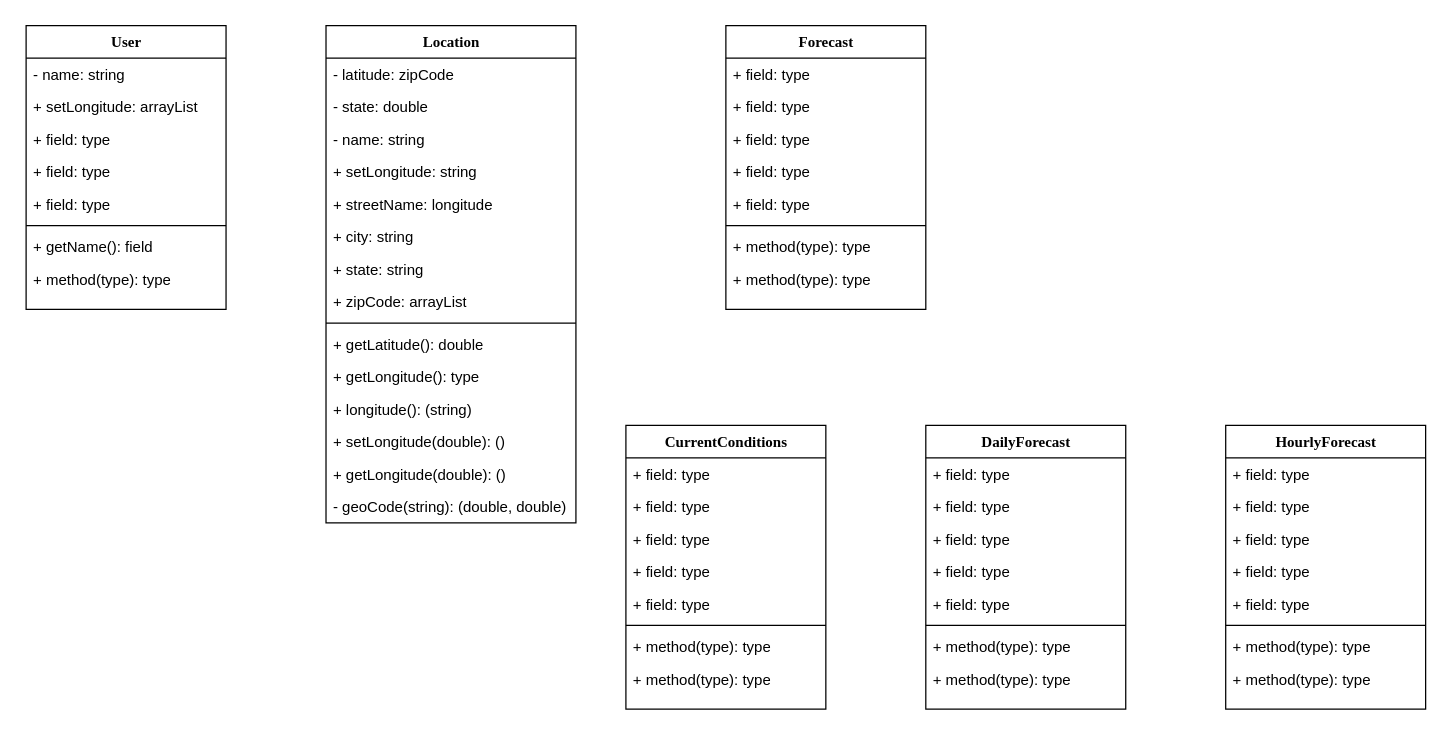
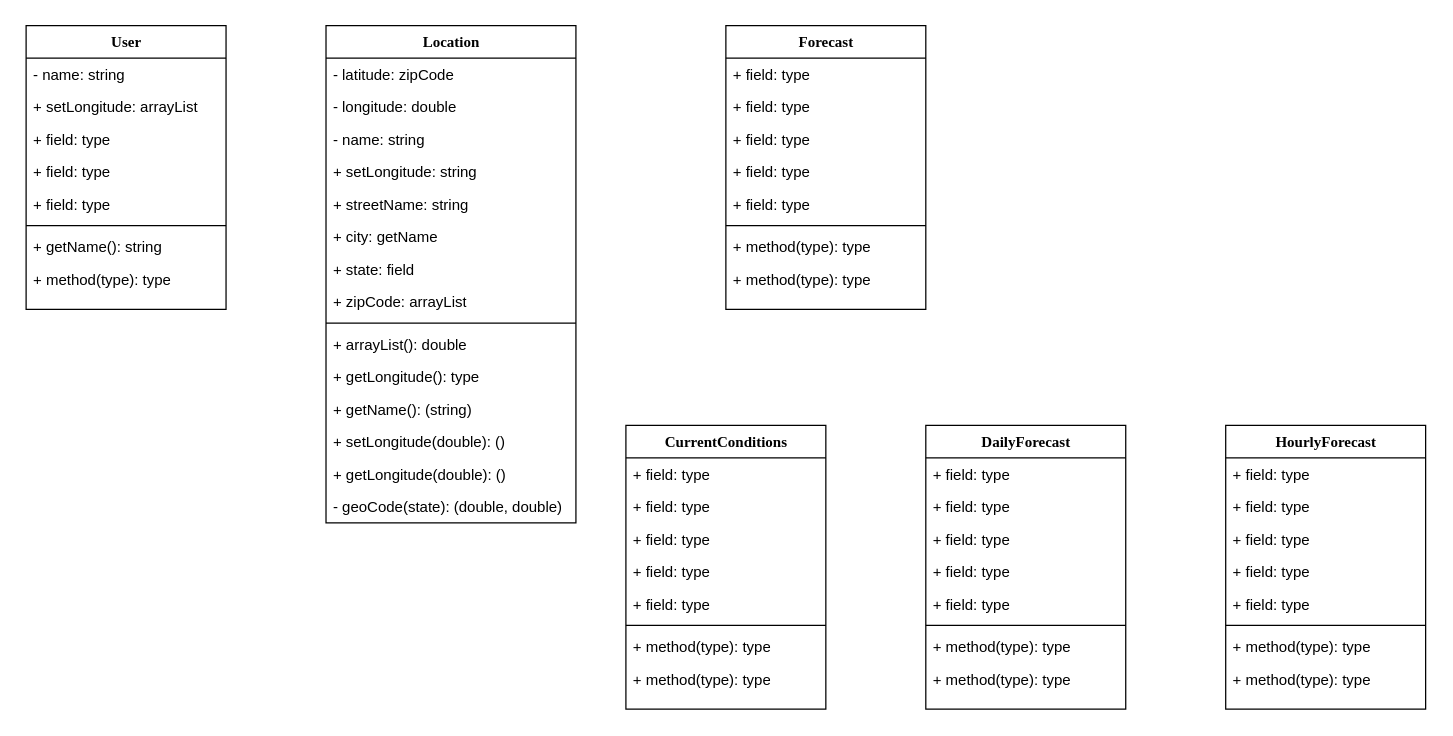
  <mxCell id="0" />
  <mxCell id="1" parent="0" />
  <mxCell id="2" value="User" style="swimlane;html=1;fontStyle=1;align=center;verticalAlign=top;childLayout=stackLayout;horizontal=1;startSize=26;horizontalStack=0;resizeParent=1;resizeLast=0;collapsible=1;marginBottom=0;swimlaneFillColor=#ffffff;rounded=0;shadow=0;comic=0;labelBackgroundColor=none;strokeWidth=1;fillColor=none;fontFamily=Verdana;fontSize=12" vertex="1" parent="1"><mxGeometry x="20" y="20" width="160" height="227" as="geometry" /></mxCell>
  <mxCell id="3" value="- name: string" style="text;html=1;strokeColor=none;fillColor=none;align=left;verticalAlign=top;spacingLeft=4;spacingRight=4;whiteSpace=wrap;overflow=hidden;rotatable=0;points=[[0,0.5],[1,0.5]];portConstraint=eastwest;" vertex="1" parent="2"><mxGeometry y="26" width="160" height="26" as="geometry" /></mxCell>
  <mxCell id="4" value="+ setLongitude: arrayList" style="text;html=1;strokeColor=none;fillColor=none;align=left;verticalAlign=top;spacingLeft=4;spacingRight=4;whiteSpace=wrap;overflow=hidden;rotatable=0;points=[[0,0.5],[1,0.5]];portConstraint=eastwest;" vertex="1" parent="2"><mxGeometry y="52" width="160" height="26" as="geometry" /></mxCell>
  <mxCell id="5" value="+ field: type" style="text;html=1;strokeColor=none;fillColor=none;align=left;verticalAlign=top;spacingLeft=4;spacingRight=4;whiteSpace=wrap;overflow=hidden;rotatable=0;points=[[0,0.5],[1,0.5]];portConstraint=eastwest;" vertex="1" parent="2"><mxGeometry y="78" width="160" height="26" as="geometry" /></mxCell>
  <mxCell id="6" value="+ field: type" style="text;html=1;strokeColor=none;fillColor=none;align=left;verticalAlign=top;spacingLeft=4;spacingRight=4;whiteSpace=wrap;overflow=hidden;rotatable=0;points=[[0,0.5],[1,0.5]];portConstraint=eastwest;" vertex="1" parent="2"><mxGeometry y="104" width="160" height="26" as="geometry" /></mxCell>
  <mxCell id="7" value="+ field: type" style="text;html=1;strokeColor=none;fillColor=none;align=left;verticalAlign=top;spacingLeft=4;spacingRight=4;whiteSpace=wrap;overflow=hidden;rotatable=0;points=[[0,0.5],[1,0.5]];portConstraint=eastwest;" vertex="1" parent="2"><mxGeometry y="130" width="160" height="26" as="geometry" /></mxCell>
  <mxCell id="8" value="" style="line;html=1;strokeWidth=1;fillColor=none;align=left;verticalAlign=middle;spacingTop=-1;spacingLeft=3;spacingRight=3;rotatable=0;labelPosition=right;points=[];portConstraint=eastwest;" vertex="1" parent="2"><mxGeometry y="156" width="160" height="8" as="geometry" /></mxCell>
- <mxCell id="9" value="+ getName(): field" style="text;html=1;strokeColor=none;fillColor=none;align=left;verticalAlign=top;spacingLeft=4;spacingRight=4;whiteSpace=wrap;overflow=hidden;rotatable=0;points=[[0,0.5],[1,0.5]];portConstraint=eastwest;" vertex="1" parent="2"><mxGeometry y="164" width="160" height="26" as="geometry" /></mxCell>
+ <mxCell id="9" value="+ getName(): string" style="text;html=1;strokeColor=none;fillColor=none;align=left;verticalAlign=top;spacingLeft=4;spacingRight=4;whiteSpace=wrap;overflow=hidden;rotatable=0;points=[[0,0.5],[1,0.5]];portConstraint=eastwest;" vertex="1" parent="2"><mxGeometry y="164" width="160" height="26" as="geometry" /></mxCell>
  <mxCell id="10" value="+ method(type): type" style="text;html=1;strokeColor=none;fillColor=none;align=left;verticalAlign=top;spacingLeft=4;spacingRight=4;whiteSpace=wrap;overflow=hidden;rotatable=0;points=[[0,0.5],[1,0.5]];portConstraint=eastwest;" vertex="1" parent="2"><mxGeometry y="190" width="160" height="26" as="geometry" /></mxCell>
  <mxCell id="11" value="Location" style="swimlane;html=1;fontStyle=1;align=center;verticalAlign=top;childLayout=stackLayout;horizontal=1;startSize=26;horizontalStack=0;resizeParent=1;resizeLast=0;collapsible=1;marginBottom=0;swimlaneFillColor=#ffffff;rounded=0;shadow=0;comic=0;labelBackgroundColor=none;strokeWidth=1;fillColor=none;fontFamily=Verdana;fontSize=12" vertex="1" parent="1"><mxGeometry x="260" y="20" width="200" height="398" as="geometry" /></mxCell>
  <mxCell id="12" value="- latitude: zipCode" style="text;html=1;strokeColor=none;fillColor=none;align=left;verticalAlign=top;spacingLeft=4;spacingRight=4;whiteSpace=wrap;overflow=hidden;rotatable=0;points=[[0,0.5],[1,0.5]];portConstraint=eastwest;" vertex="1" parent="11"><mxGeometry y="26" width="200" height="26" as="geometry" /></mxCell>
- <mxCell id="13" value="- state: double" style="text;html=1;strokeColor=none;fillColor=none;align=left;verticalAlign=top;spacingLeft=4;spacingRight=4;whiteSpace=wrap;overflow=hidden;rotatable=0;points=[[0,0.5],[1,0.5]];portConstraint=eastwest;" vertex="1" parent="11"><mxGeometry y="52" width="200" height="26" as="geometry" /></mxCell>
+ <mxCell id="13" value="- longitude: double" style="text;html=1;strokeColor=none;fillColor=none;align=left;verticalAlign=top;spacingLeft=4;spacingRight=4;whiteSpace=wrap;overflow=hidden;rotatable=0;points=[[0,0.5],[1,0.5]];portConstraint=eastwest;" vertex="1" parent="11"><mxGeometry y="52" width="200" height="26" as="geometry" /></mxCell>
  <mxCell id="14" value="- name: string" style="text;html=1;strokeColor=none;fillColor=none;align=left;verticalAlign=top;spacingLeft=4;spacingRight=4;whiteSpace=wrap;overflow=hidden;rotatable=0;points=[[0,0.5],[1,0.5]];portConstraint=eastwest;" vertex="1" parent="11"><mxGeometry y="78" width="200" height="26" as="geometry" /></mxCell>
  <mxCell id="15" value="+ setLongitude: string" style="text;html=1;strokeColor=none;fillColor=none;align=left;verticalAlign=top;spacingLeft=4;spacingRight=4;whiteSpace=wrap;overflow=hidden;rotatable=0;points=[[0,0.5],[1,0.5]];portConstraint=eastwest;" vertex="1" parent="11"><mxGeometry y="104" width="200" height="26" as="geometry" /></mxCell>
- <mxCell id="16" value="+ streetName: longitude" style="text;html=1;strokeColor=none;fillColor=none;align=left;verticalAlign=top;spacingLeft=4;spacingRight=4;whiteSpace=wrap;overflow=hidden;rotatable=0;points=[[0,0.5],[1,0.5]];portConstraint=eastwest;" vertex="1" parent="11"><mxGeometry y="130" width="200" height="26" as="geometry" /></mxCell>
- <mxCell id="17" value="+ city: string" style="text;html=1;strokeColor=none;fillColor=none;align=left;verticalAlign=top;spacingLeft=4;spacingRight=4;whiteSpace=wrap;overflow=hidden;rotatable=0;points=[[0,0.5],[1,0.5]];portConstraint=eastwest;" vertex="1" parent="11"><mxGeometry y="156" width="200" height="26" as="geometry" /></mxCell>
- <mxCell id="18" value="+ state: string" style="text;html=1;strokeColor=none;fillColor=none;align=left;verticalAlign=top;spacingLeft=4;spacingRight=4;whiteSpace=wrap;overflow=hidden;rotatable=0;points=[[0,0.5],[1,0.5]];portConstraint=eastwest;" vertex="1" parent="11"><mxGeometry y="182" width="200" height="26" as="geometry" /></mxCell>
+ <mxCell id="16" value="+ streetName: string" style="text;html=1;strokeColor=none;fillColor=none;align=left;verticalAlign=top;spacingLeft=4;spacingRight=4;whiteSpace=wrap;overflow=hidden;rotatable=0;points=[[0,0.5],[1,0.5]];portConstraint=eastwest;" vertex="1" parent="11"><mxGeometry y="130" width="200" height="26" as="geometry" /></mxCell>
+ <mxCell id="17" value="+ city: getName" style="text;html=1;strokeColor=none;fillColor=none;align=left;verticalAlign=top;spacingLeft=4;spacingRight=4;whiteSpace=wrap;overflow=hidden;rotatable=0;points=[[0,0.5],[1,0.5]];portConstraint=eastwest;" vertex="1" parent="11"><mxGeometry y="156" width="200" height="26" as="geometry" /></mxCell>
+ <mxCell id="18" value="+ state: field" style="text;html=1;strokeColor=none;fillColor=none;align=left;verticalAlign=top;spacingLeft=4;spacingRight=4;whiteSpace=wrap;overflow=hidden;rotatable=0;points=[[0,0.5],[1,0.5]];portConstraint=eastwest;" vertex="1" parent="11"><mxGeometry y="182" width="200" height="26" as="geometry" /></mxCell>
  <mxCell id="19" value="+ zipCode: arrayList" style="text;html=1;strokeColor=none;fillColor=none;align=left;verticalAlign=top;spacingLeft=4;spacingRight=4;whiteSpace=wrap;overflow=hidden;rotatable=0;points=[[0,0.5],[1,0.5]];portConstraint=eastwest;" vertex="1" parent="11"><mxGeometry y="208" width="200" height="26" as="geometry" /></mxCell>
  <mxCell id="20" value="" style="line;html=1;strokeWidth=1;fillColor=none;align=left;verticalAlign=middle;spacingTop=-1;spacingLeft=3;spacingRight=3;rotatable=0;labelPosition=right;points=[];portConstraint=eastwest;" vertex="1" parent="11"><mxGeometry y="234" width="200" height="8" as="geometry" /></mxCell>
- <mxCell id="21" value="+ getLatitude(): double" style="text;html=1;strokeColor=none;fillColor=none;align=left;verticalAlign=top;spacingLeft=4;spacingRight=4;whiteSpace=wrap;overflow=hidden;rotatable=0;points=[[0,0.5],[1,0.5]];portConstraint=eastwest;" vertex="1" parent="11"><mxGeometry y="242" width="200" height="26" as="geometry" /></mxCell>
+ <mxCell id="21" value="+ arrayList(): double" style="text;html=1;strokeColor=none;fillColor=none;align=left;verticalAlign=top;spacingLeft=4;spacingRight=4;whiteSpace=wrap;overflow=hidden;rotatable=0;points=[[0,0.5],[1,0.5]];portConstraint=eastwest;" vertex="1" parent="11"><mxGeometry y="242" width="200" height="26" as="geometry" /></mxCell>
  <mxCell id="22" value="+ getLongitude(): type" style="text;html=1;strokeColor=none;fillColor=none;align=left;verticalAlign=top;spacingLeft=4;spacingRight=4;whiteSpace=wrap;overflow=hidden;rotatable=0;points=[[0,0.5],[1,0.5]];portConstraint=eastwest;" vertex="1" parent="11"><mxGeometry y="268" width="200" height="26" as="geometry" /></mxCell>
- <mxCell id="23" value="+ longitude(): (string)" style="text;html=1;strokeColor=none;fillColor=none;align=left;verticalAlign=top;spacingLeft=4;spacingRight=4;whiteSpace=wrap;overflow=hidden;rotatable=0;points=[[0,0.5],[1,0.5]];portConstraint=eastwest;" vertex="1" parent="11"><mxGeometry y="294" width="200" height="26" as="geometry" /></mxCell>
+ <mxCell id="23" value="+ getName(): (string)" style="text;html=1;strokeColor=none;fillColor=none;align=left;verticalAlign=top;spacingLeft=4;spacingRight=4;whiteSpace=wrap;overflow=hidden;rotatable=0;points=[[0,0.5],[1,0.5]];portConstraint=eastwest;" vertex="1" parent="11"><mxGeometry y="294" width="200" height="26" as="geometry" /></mxCell>
  <mxCell id="24" value="+ setLongitude(double): ()" style="text;html=1;strokeColor=none;fillColor=none;align=left;verticalAlign=top;spacingLeft=4;spacingRight=4;whiteSpace=wrap;overflow=hidden;rotatable=0;points=[[0,0.5],[1,0.5]];portConstraint=eastwest;" vertex="1" parent="11"><mxGeometry y="320" width="200" height="26" as="geometry" /></mxCell>
  <mxCell id="25" value="+ getLongitude(double): ()" style="text;html=1;strokeColor=none;fillColor=none;align=left;verticalAlign=top;spacingLeft=4;spacingRight=4;whiteSpace=wrap;overflow=hidden;rotatable=0;points=[[0,0.5],[1,0.5]];portConstraint=eastwest;" vertex="1" parent="11"><mxGeometry y="346" width="200" height="26" as="geometry" /></mxCell>
- <mxCell id="26" value="- geoCode(string): (double, double)" style="text;html=1;strokeColor=none;fillColor=none;align=left;verticalAlign=top;spacingLeft=4;spacingRight=4;whiteSpace=wrap;overflow=hidden;rotatable=0;points=[[0,0.5],[1,0.5]];portConstraint=eastwest;" vertex="1" parent="11"><mxGeometry y="372" width="200" height="26" as="geometry" /></mxCell>
+ <mxCell id="26" value="- geoCode(state): (double, double)" style="text;html=1;strokeColor=none;fillColor=none;align=left;verticalAlign=top;spacingLeft=4;spacingRight=4;whiteSpace=wrap;overflow=hidden;rotatable=0;points=[[0,0.5],[1,0.5]];portConstraint=eastwest;" vertex="1" parent="11"><mxGeometry y="372" width="200" height="26" as="geometry" /></mxCell>
  <mxCell id="27" value="Forecast" style="swimlane;html=1;fontStyle=1;align=center;verticalAlign=top;childLayout=stackLayout;horizontal=1;startSize=26;horizontalStack=0;resizeParent=1;resizeLast=0;collapsible=1;marginBottom=0;swimlaneFillColor=#ffffff;rounded=0;shadow=0;comic=0;labelBackgroundColor=none;strokeWidth=1;fillColor=none;fontFamily=Verdana;fontSize=12" vertex="1" parent="1"><mxGeometry x="580" y="20" width="160" height="227" as="geometry" /></mxCell>
  <mxCell id="28" value="+ field: type" style="text;html=1;strokeColor=none;fillColor=none;align=left;verticalAlign=top;spacingLeft=4;spacingRight=4;whiteSpace=wrap;overflow=hidden;rotatable=0;points=[[0,0.5],[1,0.5]];portConstraint=eastwest;" vertex="1" parent="27"><mxGeometry y="26" width="160" height="26" as="geometry" /></mxCell>
  <mxCell id="29" value="+ field: type" style="text;html=1;strokeColor=none;fillColor=none;align=left;verticalAlign=top;spacingLeft=4;spacingRight=4;whiteSpace=wrap;overflow=hidden;rotatable=0;points=[[0,0.5],[1,0.5]];portConstraint=eastwest;" vertex="1" parent="27"><mxGeometry y="52" width="160" height="26" as="geometry" /></mxCell>
  <mxCell id="30" value="+ field: type" style="text;html=1;strokeColor=none;fillColor=none;align=left;verticalAlign=top;spacingLeft=4;spacingRight=4;whiteSpace=wrap;overflow=hidden;rotatable=0;points=[[0,0.5],[1,0.5]];portConstraint=eastwest;" vertex="1" parent="27"><mxGeometry y="78" width="160" height="26" as="geometry" /></mxCell>
  <mxCell id="31" value="+ field: type" style="text;html=1;strokeColor=none;fillColor=none;align=left;verticalAlign=top;spacingLeft=4;spacingRight=4;whiteSpace=wrap;overflow=hidden;rotatable=0;points=[[0,0.5],[1,0.5]];portConstraint=eastwest;" vertex="1" parent="27"><mxGeometry y="104" width="160" height="26" as="geometry" /></mxCell>
  <mxCell id="32" value="+ field: type" style="text;html=1;strokeColor=none;fillColor=none;align=left;verticalAlign=top;spacingLeft=4;spacingRight=4;whiteSpace=wrap;overflow=hidden;rotatable=0;points=[[0,0.5],[1,0.5]];portConstraint=eastwest;" vertex="1" parent="27"><mxGeometry y="130" width="160" height="26" as="geometry" /></mxCell>
  <mxCell id="33" value="" style="line;html=1;strokeWidth=1;fillColor=none;align=left;verticalAlign=middle;spacingTop=-1;spacingLeft=3;spacingRight=3;rotatable=0;labelPosition=right;points=[];portConstraint=eastwest;" vertex="1" parent="27"><mxGeometry y="156" width="160" height="8" as="geometry" /></mxCell>
  <mxCell id="34" value="+ method(type): type" style="text;html=1;strokeColor=none;fillColor=none;align=left;verticalAlign=top;spacingLeft=4;spacingRight=4;whiteSpace=wrap;overflow=hidden;rotatable=0;points=[[0,0.5],[1,0.5]];portConstraint=eastwest;" vertex="1" parent="27"><mxGeometry y="164" width="160" height="26" as="geometry" /></mxCell>
  <mxCell id="35" value="+ method(type): type" style="text;html=1;strokeColor=none;fillColor=none;align=left;verticalAlign=top;spacingLeft=4;spacingRight=4;whiteSpace=wrap;overflow=hidden;rotatable=0;points=[[0,0.5],[1,0.5]];portConstraint=eastwest;" vertex="1" parent="27"><mxGeometry y="190" width="160" height="26" as="geometry" /></mxCell>
  <mxCell id="36" value="CurrentConditions" style="swimlane;html=1;fontStyle=1;align=center;verticalAlign=top;childLayout=stackLayout;horizontal=1;startSize=26;horizontalStack=0;resizeParent=1;resizeLast=0;collapsible=1;marginBottom=0;swimlaneFillColor=#ffffff;rounded=0;shadow=0;comic=0;labelBackgroundColor=none;strokeWidth=1;fillColor=none;fontFamily=Verdana;fontSize=12" vertex="1" parent="1"><mxGeometry x="500" y="340" width="160" height="227" as="geometry" /></mxCell>
  <mxCell id="37" value="+ field: type" style="text;html=1;strokeColor=none;fillColor=none;align=left;verticalAlign=top;spacingLeft=4;spacingRight=4;whiteSpace=wrap;overflow=hidden;rotatable=0;points=[[0,0.5],[1,0.5]];portConstraint=eastwest;" vertex="1" parent="36"><mxGeometry y="26" width="160" height="26" as="geometry" /></mxCell>
  <mxCell id="38" value="+ field: type" style="text;html=1;strokeColor=none;fillColor=none;align=left;verticalAlign=top;spacingLeft=4;spacingRight=4;whiteSpace=wrap;overflow=hidden;rotatable=0;points=[[0,0.5],[1,0.5]];portConstraint=eastwest;" vertex="1" parent="36"><mxGeometry y="52" width="160" height="26" as="geometry" /></mxCell>
  <mxCell id="39" value="+ field: type" style="text;html=1;strokeColor=none;fillColor=none;align=left;verticalAlign=top;spacingLeft=4;spacingRight=4;whiteSpace=wrap;overflow=hidden;rotatable=0;points=[[0,0.5],[1,0.5]];portConstraint=eastwest;" vertex="1" parent="36"><mxGeometry y="78" width="160" height="26" as="geometry" /></mxCell>
  <mxCell id="40" value="+ field: type" style="text;html=1;strokeColor=none;fillColor=none;align=left;verticalAlign=top;spacingLeft=4;spacingRight=4;whiteSpace=wrap;overflow=hidden;rotatable=0;points=[[0,0.5],[1,0.5]];portConstraint=eastwest;" vertex="1" parent="36"><mxGeometry y="104" width="160" height="26" as="geometry" /></mxCell>
  <mxCell id="41" value="+ field: type" style="text;html=1;strokeColor=none;fillColor=none;align=left;verticalAlign=top;spacingLeft=4;spacingRight=4;whiteSpace=wrap;overflow=hidden;rotatable=0;points=[[0,0.5],[1,0.5]];portConstraint=eastwest;" vertex="1" parent="36"><mxGeometry y="130" width="160" height="26" as="geometry" /></mxCell>
  <mxCell id="42" value="" style="line;html=1;strokeWidth=1;fillColor=none;align=left;verticalAlign=middle;spacingTop=-1;spacingLeft=3;spacingRight=3;rotatable=0;labelPosition=right;points=[];portConstraint=eastwest;" vertex="1" parent="36"><mxGeometry y="156" width="160" height="8" as="geometry" /></mxCell>
  <mxCell id="43" value="+ method(type): type" style="text;html=1;strokeColor=none;fillColor=none;align=left;verticalAlign=top;spacingLeft=4;spacingRight=4;whiteSpace=wrap;overflow=hidden;rotatable=0;points=[[0,0.5],[1,0.5]];portConstraint=eastwest;" vertex="1" parent="36"><mxGeometry y="164" width="160" height="26" as="geometry" /></mxCell>
  <mxCell id="44" value="+ method(type): type" style="text;html=1;strokeColor=none;fillColor=none;align=left;verticalAlign=top;spacingLeft=4;spacingRight=4;whiteSpace=wrap;overflow=hidden;rotatable=0;points=[[0,0.5],[1,0.5]];portConstraint=eastwest;" vertex="1" parent="36"><mxGeometry y="190" width="160" height="26" as="geometry" /></mxCell>
  <mxCell id="45" value="DailyForecast" style="swimlane;html=1;fontStyle=1;align=center;verticalAlign=top;childLayout=stackLayout;horizontal=1;startSize=26;horizontalStack=0;resizeParent=1;resizeLast=0;collapsible=1;marginBottom=0;swimlaneFillColor=#ffffff;rounded=0;shadow=0;comic=0;labelBackgroundColor=none;strokeWidth=1;fillColor=none;fontFamily=Verdana;fontSize=12" vertex="1" parent="1"><mxGeometry x="740" y="340" width="160" height="227" as="geometry" /></mxCell>
  <mxCell id="46" value="+ field: type" style="text;html=1;strokeColor=none;fillColor=none;align=left;verticalAlign=top;spacingLeft=4;spacingRight=4;whiteSpace=wrap;overflow=hidden;rotatable=0;points=[[0,0.5],[1,0.5]];portConstraint=eastwest;" vertex="1" parent="45"><mxGeometry y="26" width="160" height="26" as="geometry" /></mxCell>
  <mxCell id="47" value="+ field: type" style="text;html=1;strokeColor=none;fillColor=none;align=left;verticalAlign=top;spacingLeft=4;spacingRight=4;whiteSpace=wrap;overflow=hidden;rotatable=0;points=[[0,0.5],[1,0.5]];portConstraint=eastwest;" vertex="1" parent="45"><mxGeometry y="52" width="160" height="26" as="geometry" /></mxCell>
  <mxCell id="48" value="+ field: type" style="text;html=1;strokeColor=none;fillColor=none;align=left;verticalAlign=top;spacingLeft=4;spacingRight=4;whiteSpace=wrap;overflow=hidden;rotatable=0;points=[[0,0.5],[1,0.5]];portConstraint=eastwest;" vertex="1" parent="45"><mxGeometry y="78" width="160" height="26" as="geometry" /></mxCell>
  <mxCell id="49" value="+ field: type" style="text;html=1;strokeColor=none;fillColor=none;align=left;verticalAlign=top;spacingLeft=4;spacingRight=4;whiteSpace=wrap;overflow=hidden;rotatable=0;points=[[0,0.5],[1,0.5]];portConstraint=eastwest;" vertex="1" parent="45"><mxGeometry y="104" width="160" height="26" as="geometry" /></mxCell>
  <mxCell id="50" value="+ field: type" style="text;html=1;strokeColor=none;fillColor=none;align=left;verticalAlign=top;spacingLeft=4;spacingRight=4;whiteSpace=wrap;overflow=hidden;rotatable=0;points=[[0,0.5],[1,0.5]];portConstraint=eastwest;" vertex="1" parent="45"><mxGeometry y="130" width="160" height="26" as="geometry" /></mxCell>
  <mxCell id="51" value="" style="line;html=1;strokeWidth=1;fillColor=none;align=left;verticalAlign=middle;spacingTop=-1;spacingLeft=3;spacingRight=3;rotatable=0;labelPosition=right;points=[];portConstraint=eastwest;" vertex="1" parent="45"><mxGeometry y="156" width="160" height="8" as="geometry" /></mxCell>
  <mxCell id="52" value="+ method(type): type" style="text;html=1;strokeColor=none;fillColor=none;align=left;verticalAlign=top;spacingLeft=4;spacingRight=4;whiteSpace=wrap;overflow=hidden;rotatable=0;points=[[0,0.5],[1,0.5]];portConstraint=eastwest;" vertex="1" parent="45"><mxGeometry y="164" width="160" height="26" as="geometry" /></mxCell>
  <mxCell id="53" value="+ method(type): type" style="text;html=1;strokeColor=none;fillColor=none;align=left;verticalAlign=top;spacingLeft=4;spacingRight=4;whiteSpace=wrap;overflow=hidden;rotatable=0;points=[[0,0.5],[1,0.5]];portConstraint=eastwest;" vertex="1" parent="45"><mxGeometry y="190" width="160" height="26" as="geometry" /></mxCell>
  <mxCell id="54" value="HourlyForecast" style="swimlane;html=1;fontStyle=1;align=center;verticalAlign=top;childLayout=stackLayout;horizontal=1;startSize=26;horizontalStack=0;resizeParent=1;resizeLast=0;collapsible=1;marginBottom=0;swimlaneFillColor=#ffffff;rounded=0;shadow=0;comic=0;labelBackgroundColor=none;strokeWidth=1;fillColor=none;fontFamily=Verdana;fontSize=12" vertex="1" parent="1"><mxGeometry x="980" y="340" width="160" height="227" as="geometry" /></mxCell>
  <mxCell id="55" value="+ field: type" style="text;html=1;strokeColor=none;fillColor=none;align=left;verticalAlign=top;spacingLeft=4;spacingRight=4;whiteSpace=wrap;overflow=hidden;rotatable=0;points=[[0,0.5],[1,0.5]];portConstraint=eastwest;" vertex="1" parent="54"><mxGeometry y="26" width="160" height="26" as="geometry" /></mxCell>
  <mxCell id="56" value="+ field: type" style="text;html=1;strokeColor=none;fillColor=none;align=left;verticalAlign=top;spacingLeft=4;spacingRight=4;whiteSpace=wrap;overflow=hidden;rotatable=0;points=[[0,0.5],[1,0.5]];portConstraint=eastwest;" vertex="1" parent="54"><mxGeometry y="52" width="160" height="26" as="geometry" /></mxCell>
  <mxCell id="57" value="+ field: type" style="text;html=1;strokeColor=none;fillColor=none;align=left;verticalAlign=top;spacingLeft=4;spacingRight=4;whiteSpace=wrap;overflow=hidden;rotatable=0;points=[[0,0.5],[1,0.5]];portConstraint=eastwest;" vertex="1" parent="54"><mxGeometry y="78" width="160" height="26" as="geometry" /></mxCell>
  <mxCell id="58" value="+ field: type" style="text;html=1;strokeColor=none;fillColor=none;align=left;verticalAlign=top;spacingLeft=4;spacingRight=4;whiteSpace=wrap;overflow=hidden;rotatable=0;points=[[0,0.5],[1,0.5]];portConstraint=eastwest;" vertex="1" parent="54"><mxGeometry y="104" width="160" height="26" as="geometry" /></mxCell>
  <mxCell id="59" value="+ field: type" style="text;html=1;strokeColor=none;fillColor=none;align=left;verticalAlign=top;spacingLeft=4;spacingRight=4;whiteSpace=wrap;overflow=hidden;rotatable=0;points=[[0,0.5],[1,0.5]];portConstraint=eastwest;" vertex="1" parent="54"><mxGeometry y="130" width="160" height="26" as="geometry" /></mxCell>
  <mxCell id="60" value="" style="line;html=1;strokeWidth=1;fillColor=none;align=left;verticalAlign=middle;spacingTop=-1;spacingLeft=3;spacingRight=3;rotatable=0;labelPosition=right;points=[];portConstraint=eastwest;" vertex="1" parent="54"><mxGeometry y="156" width="160" height="8" as="geometry" /></mxCell>
  <mxCell id="61" value="+ method(type): type" style="text;html=1;strokeColor=none;fillColor=none;align=left;verticalAlign=top;spacingLeft=4;spacingRight=4;whiteSpace=wrap;overflow=hidden;rotatable=0;points=[[0,0.5],[1,0.5]];portConstraint=eastwest;" vertex="1" parent="54"><mxGeometry y="164" width="160" height="26" as="geometry" /></mxCell>
  <mxCell id="62" value="+ method(type): type" style="text;html=1;strokeColor=none;fillColor=none;align=left;verticalAlign=top;spacingLeft=4;spacingRight=4;whiteSpace=wrap;overflow=hidden;rotatable=0;points=[[0,0.5],[1,0.5]];portConstraint=eastwest;" vertex="1" parent="54"><mxGeometry y="190" width="160" height="26" as="geometry" /></mxCell>
